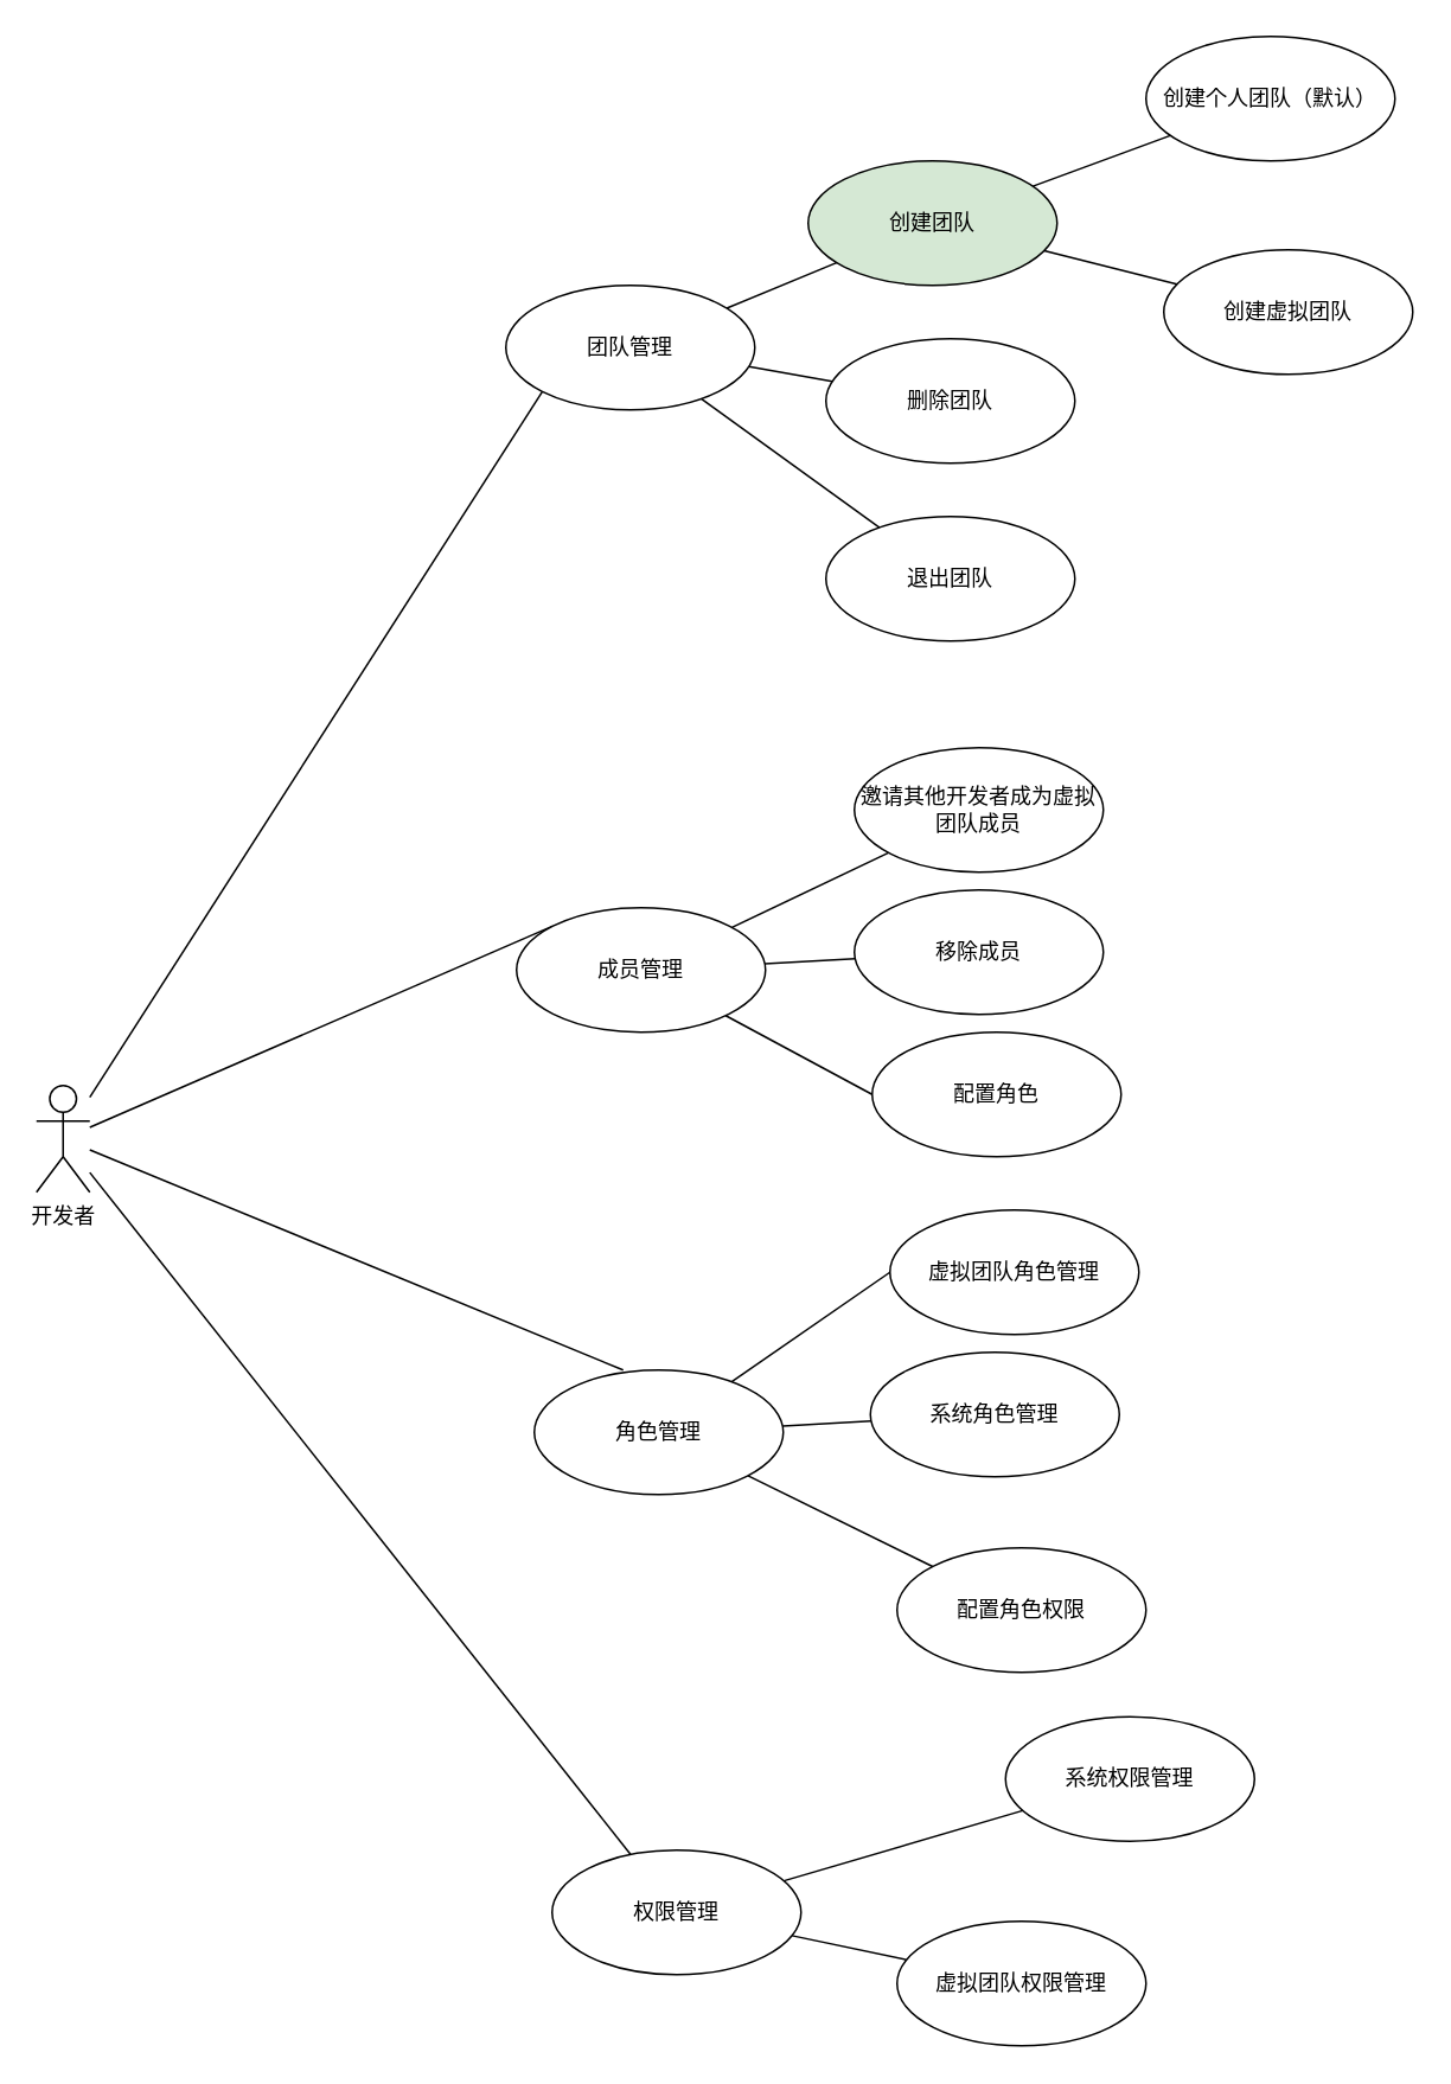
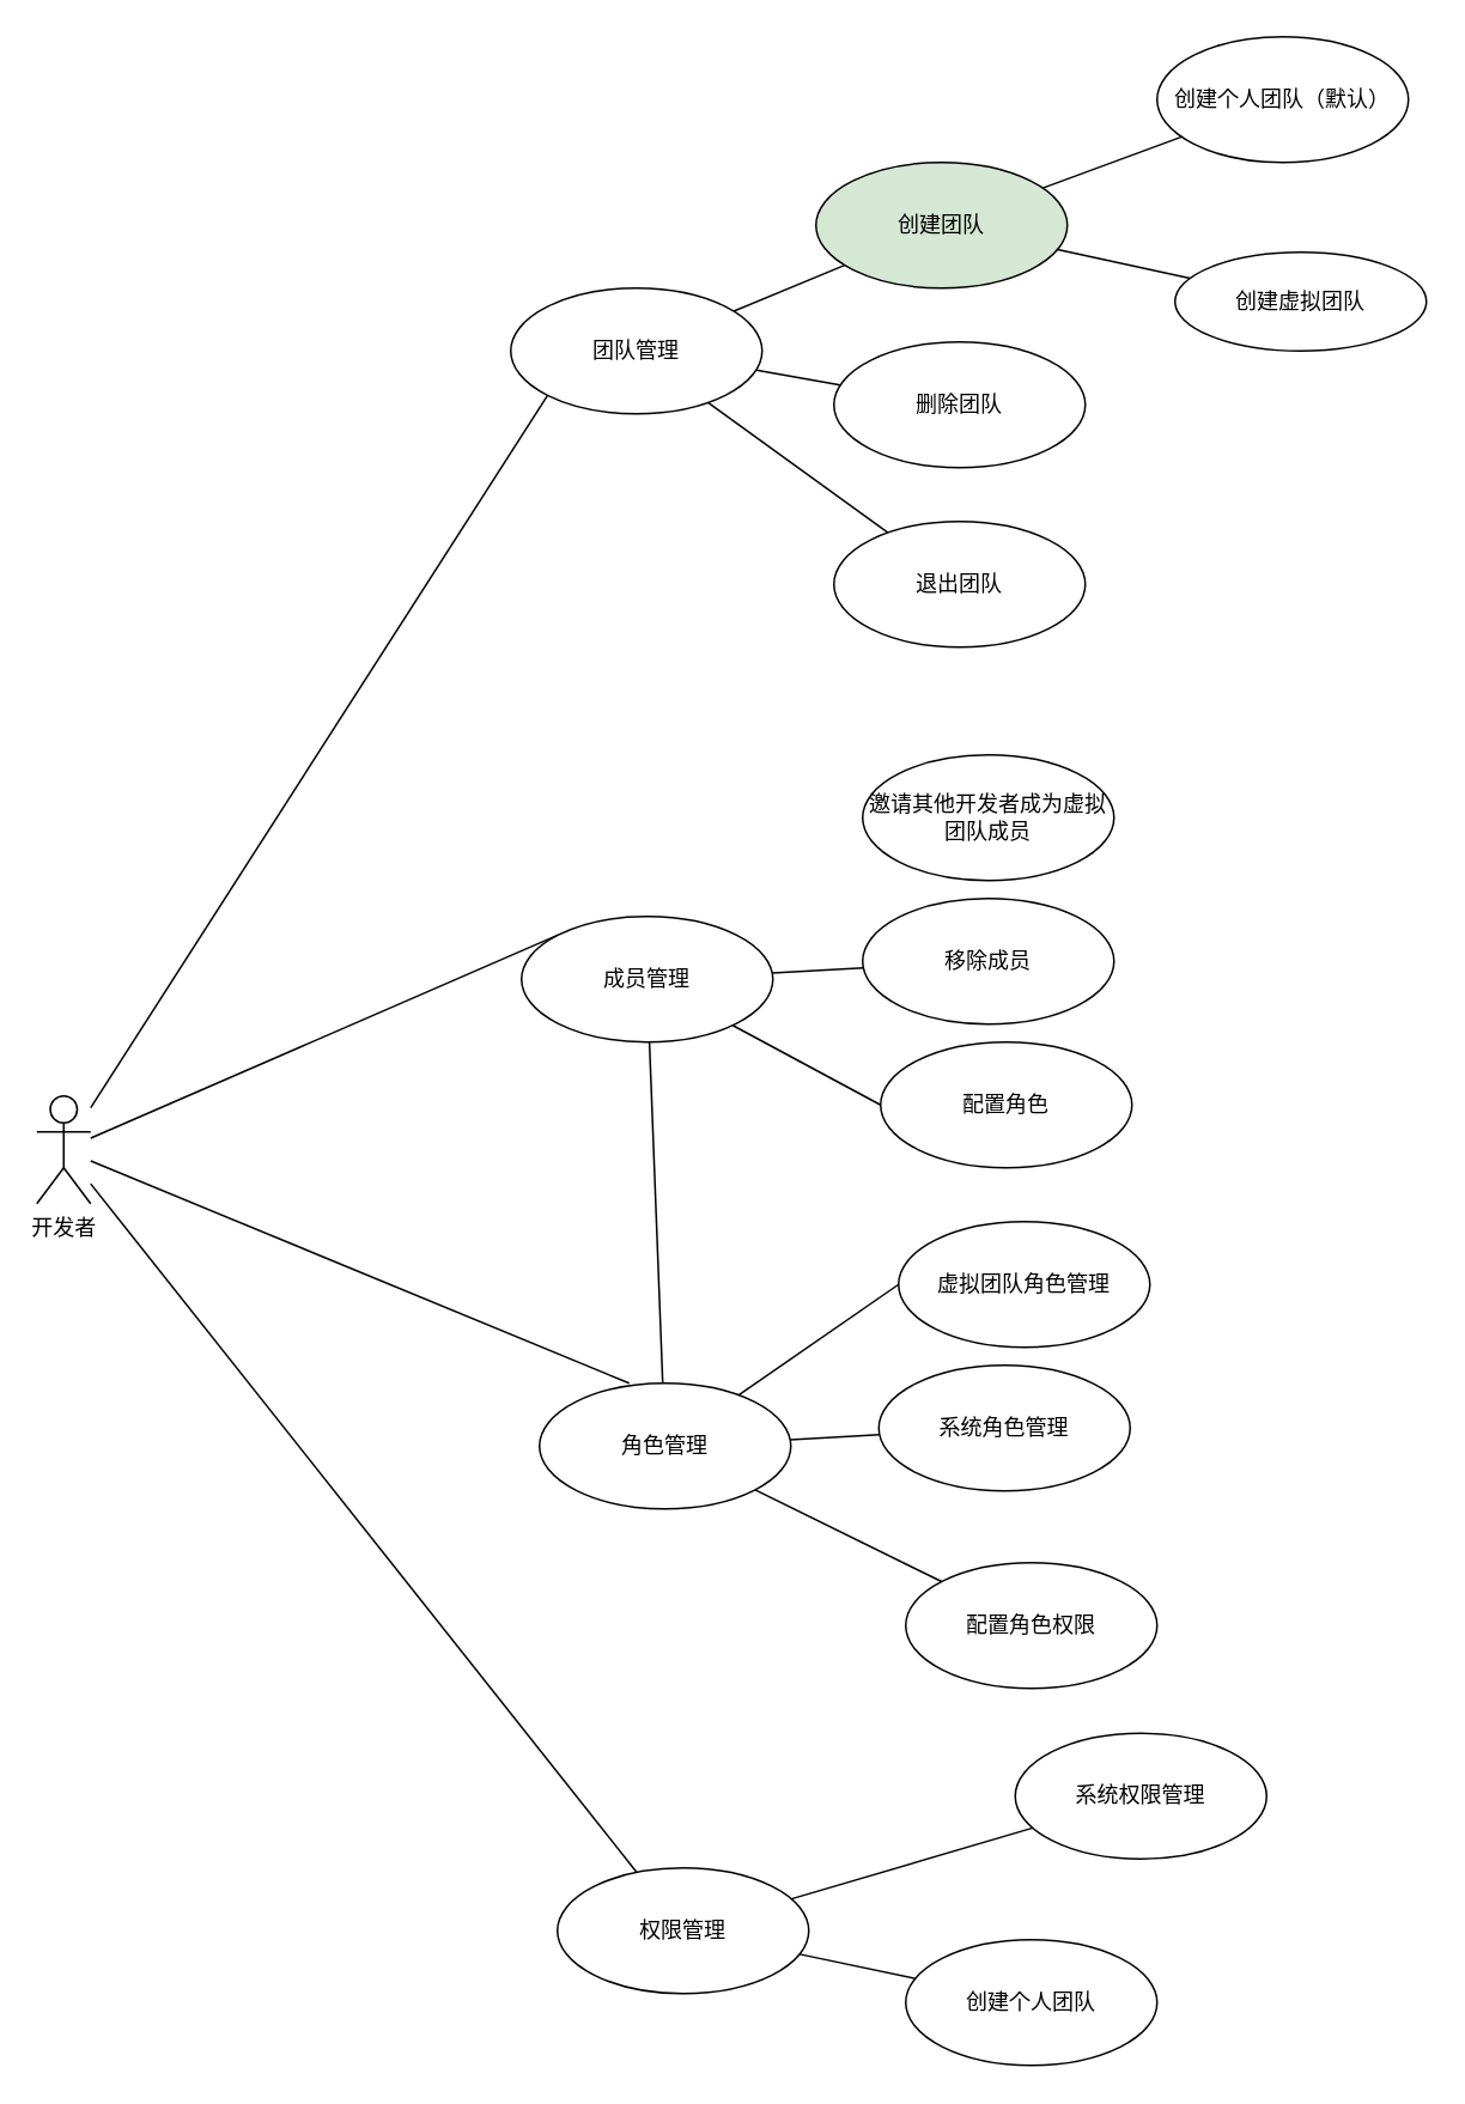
  <mxCell id="0" />
  <mxCell id="1" parent="0" />
  <mxCell id="2" style="edgeStyle=none;html=1;entryX=0;entryY=1;entryDx=0;entryDy=0;endArrow=none;endFill=0;" edge="1" parent="1" source="6" target="18"><mxGeometry relative="1" as="geometry" /></mxCell>
  <mxCell id="3" style="edgeStyle=none;html=1;entryX=0;entryY=0;entryDx=0;entryDy=0;endArrow=none;endFill=0;" edge="1" parent="1" source="6" target="26"><mxGeometry relative="1" as="geometry" /></mxCell>
  <mxCell id="4" style="edgeStyle=none;html=1;entryX=0.357;entryY=0;entryDx=0;entryDy=0;entryPerimeter=0;endArrow=none;endFill=0;" edge="1" parent="1" source="6" target="13"><mxGeometry relative="1" as="geometry" /></mxCell>
  <mxCell id="5" style="edgeStyle=none;html=1;endArrow=none;endFill=0;" edge="1" parent="1" source="6" target="32"><mxGeometry relative="1" as="geometry" /></mxCell>
  <mxCell id="6" value="开发者" style="shape=umlActor;verticalLabelPosition=bottom;verticalAlign=top;html=1;" vertex="1" parent="1"><mxGeometry x="20" y="610" width="30" height="60" as="geometry" /></mxCell>
  <mxCell id="7" value="" style="edgeStyle=none;html=1;endArrow=none;endFill=0;" edge="1" parent="1" source="9" target="14"><mxGeometry relative="1" as="geometry" /></mxCell>
  <mxCell id="8" style="edgeStyle=none;html=1;endArrow=none;endFill=0;" edge="1" parent="1" source="9" target="19"><mxGeometry relative="1" as="geometry" /></mxCell>
  <mxCell id="9" value="创建团队" style="ellipse;whiteSpace=wrap;html=1;fillColor=#d5e8d4;" vertex="1" parent="1"><mxGeometry x="454" y="90" width="140" height="70" as="geometry" /></mxCell>
  <mxCell id="10" style="edgeStyle=none;html=1;entryX=0;entryY=0.5;entryDx=0;entryDy=0;endArrow=none;endFill=0;" edge="1" parent="1" source="13" target="21"><mxGeometry relative="1" as="geometry" /></mxCell>
  <mxCell id="11" style="edgeStyle=none;html=1;endArrow=none;endFill=0;" edge="1" parent="1" source="13" target="22"><mxGeometry relative="1" as="geometry" /></mxCell>
  <mxCell id="12" style="edgeStyle=none;html=1;endArrow=none;endFill=0;" edge="1" parent="1" source="13" target="33"><mxGeometry relative="1" as="geometry" /></mxCell>
  <mxCell id="13" value="角色管理" style="ellipse;whiteSpace=wrap;html=1;" vertex="1" parent="1"><mxGeometry x="300" y="770" width="140" height="70" as="geometry" /></mxCell>
  <mxCell id="14" value="创建个人团队（默认）" style="ellipse;whiteSpace=wrap;html=1;" vertex="1" parent="1"><mxGeometry x="644" y="20" width="140" height="70" as="geometry" /></mxCell>
  <mxCell id="15" style="edgeStyle=none;html=1;endArrow=none;endFill=0;" edge="1" parent="1" source="18" target="9"><mxGeometry relative="1" as="geometry" /></mxCell>
  <mxCell id="16" style="edgeStyle=none;html=1;endArrow=none;endFill=0;" edge="1" parent="1" source="18" target="20"><mxGeometry relative="1" as="geometry" /></mxCell>
  <mxCell id="17" style="edgeStyle=none;html=1;endArrow=none;endFill=0;" edge="1" parent="1" source="18" target="36"><mxGeometry relative="1" as="geometry" /></mxCell>
  <mxCell id="18" value="团队管理" style="ellipse;whiteSpace=wrap;html=1;" vertex="1" parent="1"><mxGeometry x="284" y="160" width="140" height="70" as="geometry" /></mxCell>
- <mxCell id="19" value="创建虚拟团队" style="ellipse;whiteSpace=wrap;html=1;" vertex="1" parent="1"><mxGeometry x="654" y="140" width="140" height="70" as="geometry" /></mxCell>
+ <mxCell id="19" value="创建虚拟团队" style="ellipse;whiteSpace=wrap;html=1;" vertex="1" parent="1"><mxGeometry x="654" y="140" width="140" height="55" as="geometry" /></mxCell>
  <mxCell id="20" value="删除团队" style="ellipse;whiteSpace=wrap;html=1;" vertex="1" parent="1"><mxGeometry x="464" y="190" width="140" height="70" as="geometry" /></mxCell>
  <mxCell id="21" value="虚拟团队角色管理" style="ellipse;whiteSpace=wrap;html=1;" vertex="1" parent="1"><mxGeometry x="500" y="680" width="140" height="70" as="geometry" /></mxCell>
  <mxCell id="22" value="系统角色管理" style="ellipse;whiteSpace=wrap;html=1;" vertex="1" parent="1"><mxGeometry x="489" y="760" width="140" height="70" as="geometry" /></mxCell>
- <mxCell id="23" style="edgeStyle=none;html=1;endArrow=none;endFill=0;" edge="1" parent="1" source="26" target="27"><mxGeometry relative="1" as="geometry" /></mxCell>
+ <mxCell id="23" style="edgeStyle=none;html=1;endArrow=none;endFill=0;" edge="1" parent="1" source="26" target="13"><mxGeometry relative="1" as="geometry" /></mxCell>
  <mxCell id="24" style="edgeStyle=none;html=1;endArrow=none;endFill=0;" edge="1" parent="1" source="26" target="28"><mxGeometry relative="1" as="geometry" /></mxCell>
  <mxCell id="25" style="edgeStyle=none;html=1;entryX=0;entryY=0.5;entryDx=0;entryDy=0;endArrow=none;endFill=0;" edge="1" parent="1" source="26" target="29"><mxGeometry relative="1" as="geometry" /></mxCell>
  <mxCell id="26" value="成员管理" style="ellipse;whiteSpace=wrap;html=1;" vertex="1" parent="1"><mxGeometry x="290" y="510" width="140" height="70" as="geometry" /></mxCell>
  <mxCell id="27" value="邀请其他开发者成为虚拟团队成员" style="ellipse;whiteSpace=wrap;html=1;" vertex="1" parent="1"><mxGeometry x="480" y="420" width="140" height="70" as="geometry" /></mxCell>
  <mxCell id="28" value="移除成员" style="ellipse;whiteSpace=wrap;html=1;" vertex="1" parent="1"><mxGeometry x="480" y="500" width="140" height="70" as="geometry" /></mxCell>
  <mxCell id="29" value="配置角色" style="ellipse;whiteSpace=wrap;html=1;" vertex="1" parent="1"><mxGeometry x="490" y="580" width="140" height="70" as="geometry" /></mxCell>
  <mxCell id="30" style="edgeStyle=none;html=1;endArrow=none;endFill=0;" edge="1" parent="1" source="32" target="34"><mxGeometry relative="1" as="geometry" /></mxCell>
  <mxCell id="31" style="edgeStyle=none;html=1;endArrow=none;endFill=0;" edge="1" parent="1" source="32" target="35"><mxGeometry relative="1" as="geometry" /></mxCell>
  <mxCell id="32" value="权限管理" style="ellipse;whiteSpace=wrap;html=1;" vertex="1" parent="1"><mxGeometry x="310" y="1040" width="140" height="70" as="geometry" /></mxCell>
  <mxCell id="33" value="配置角色权限" style="ellipse;whiteSpace=wrap;html=1;" vertex="1" parent="1"><mxGeometry x="504" y="870" width="140" height="70" as="geometry" /></mxCell>
  <mxCell id="34" value="系统权限管理" style="ellipse;whiteSpace=wrap;html=1;" vertex="1" parent="1"><mxGeometry x="565" y="965" width="140" height="70" as="geometry" /></mxCell>
- <mxCell id="35" value="虚拟团队权限管理" style="ellipse;whiteSpace=wrap;html=1;" vertex="1" parent="1"><mxGeometry x="504" y="1080" width="140" height="70" as="geometry" /></mxCell>
+ <mxCell id="35" value="创建个人团队" style="ellipse;whiteSpace=wrap;html=1;" vertex="1" parent="1"><mxGeometry x="504" y="1080" width="140" height="70" as="geometry" /></mxCell>
  <mxCell id="36" value="退出团队" style="ellipse;whiteSpace=wrap;html=1;" vertex="1" parent="1"><mxGeometry x="464" y="290" width="140" height="70" as="geometry" /></mxCell>
